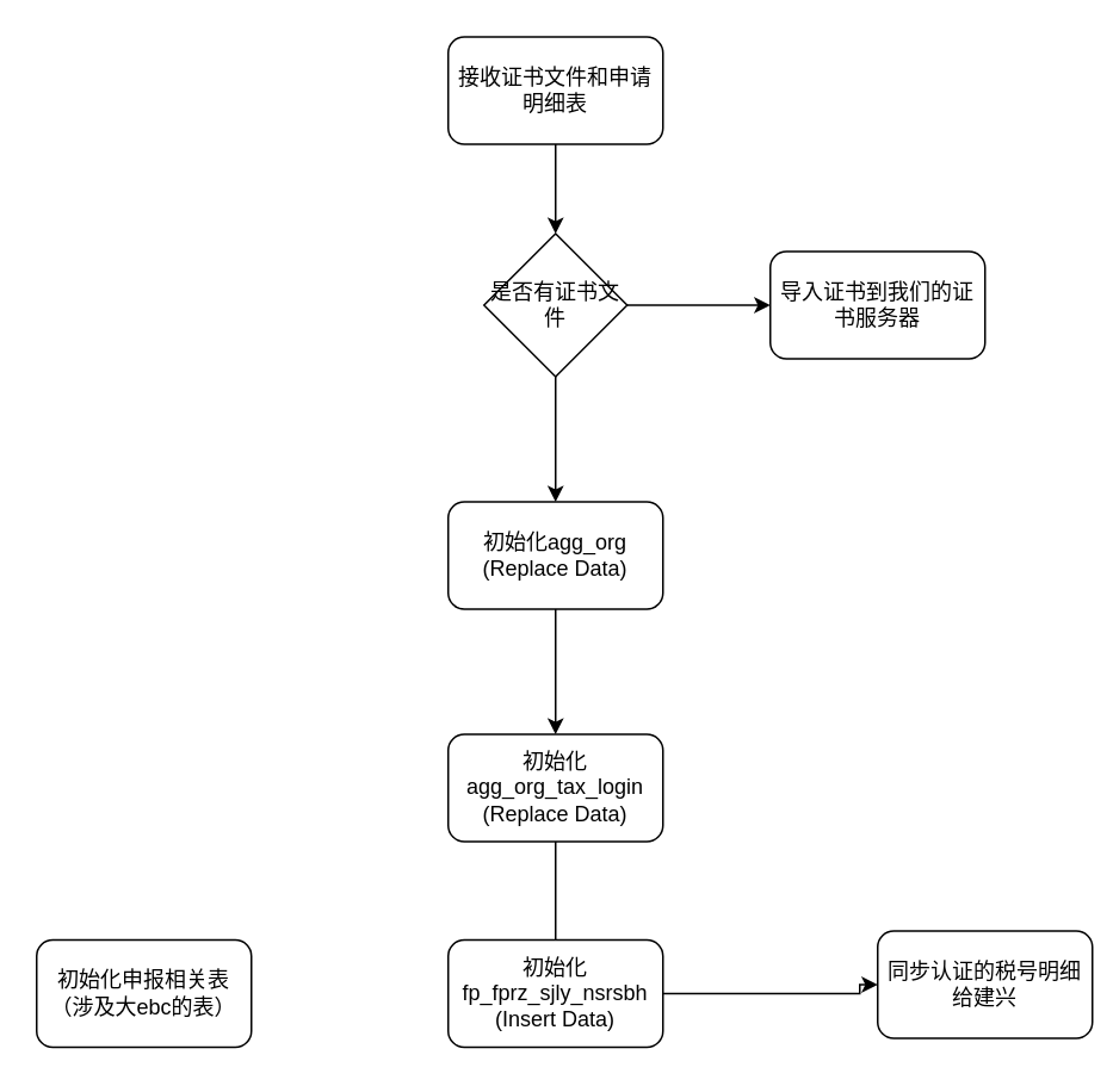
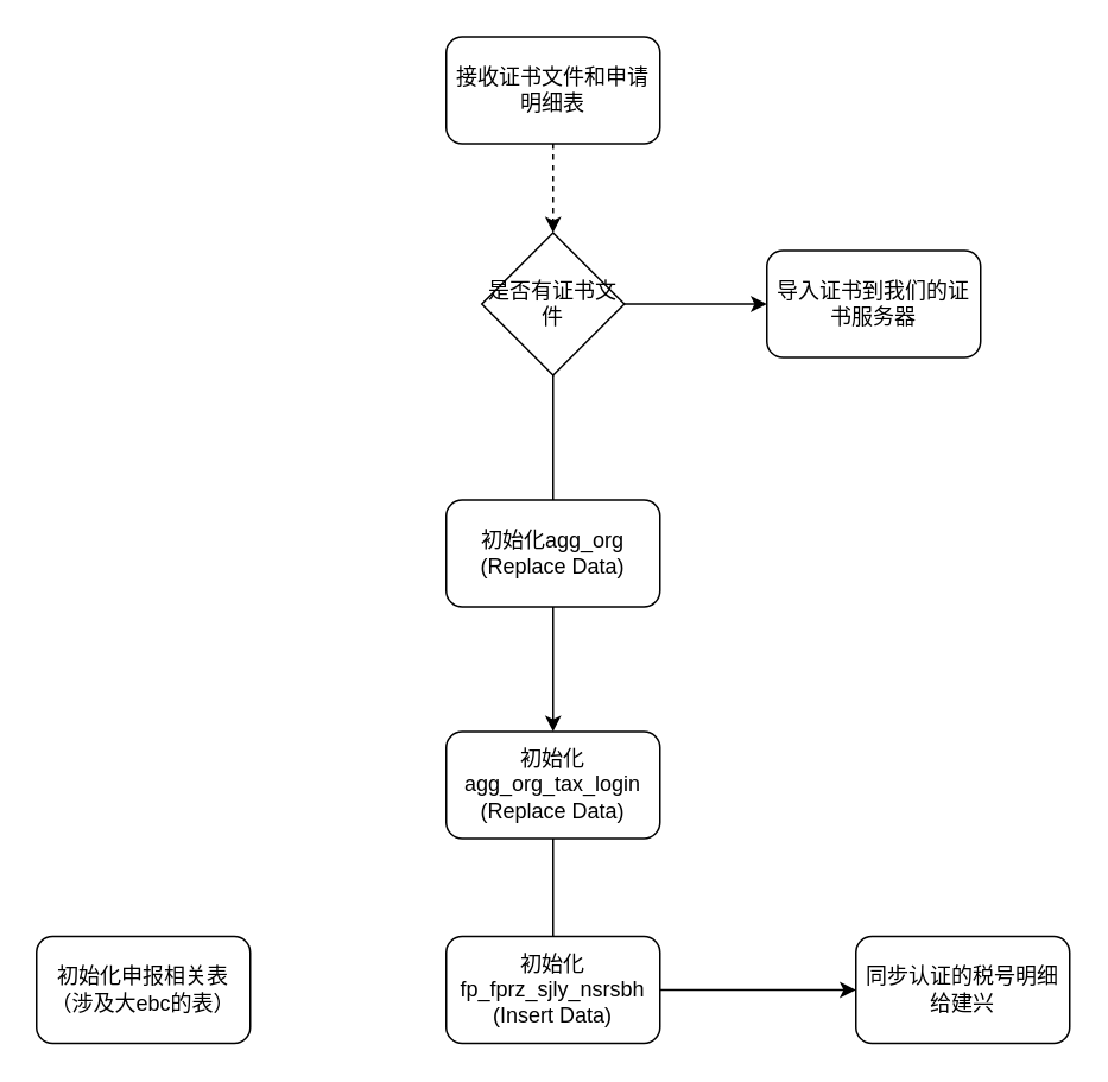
  <mxCell id="0" />
  <mxCell id="1" parent="0" />
- <mxCell id="2" value="" style="edgeStyle=orthogonalEdgeStyle;rounded=0;orthogonalLoop=1;jettySize=auto;html=1;" edge="1" parent="1" source="4" target="8"><mxGeometry relative="1" as="geometry" /></mxCell>
+ <mxCell id="2" value="" style="edgeStyle=orthogonalEdgeStyle;rounded=0;orthogonalLoop=1;jettySize=auto;html=1;endArrow=none;" edge="1" parent="1" source="4" target="8"><mxGeometry relative="1" as="geometry" /></mxCell>
  <mxCell id="3" value="" style="edgeStyle=orthogonalEdgeStyle;rounded=0;orthogonalLoop=1;jettySize=auto;html=1;" edge="1" parent="1" source="4" target="9"><mxGeometry relative="1" as="geometry" /></mxCell>
  <mxCell id="4" value="是否有证书文件" style="rhombus;whiteSpace=wrap;html=1;" vertex="1" parent="1"><mxGeometry x="270" y="130" width="80" height="80" as="geometry" /></mxCell>
- <mxCell id="5" value="" style="edgeStyle=orthogonalEdgeStyle;rounded=0;orthogonalLoop=1;jettySize=auto;html=1;" edge="1" parent="1" source="6" target="4"><mxGeometry relative="1" as="geometry" /></mxCell>
+ <mxCell id="5" value="" style="edgeStyle=orthogonalEdgeStyle;rounded=0;orthogonalLoop=1;jettySize=auto;html=1;dashed=1;" edge="1" parent="1" source="6" target="4"><mxGeometry relative="1" as="geometry" /></mxCell>
  <mxCell id="6" value="接收证书文件和申请明细表" style="rounded=1;whiteSpace=wrap;html=1;" vertex="1" parent="1"><mxGeometry x="250" y="20" width="120" height="60" as="geometry" /></mxCell>
  <mxCell id="7" value="" style="edgeStyle=orthogonalEdgeStyle;rounded=0;orthogonalLoop=1;jettySize=auto;html=1;" edge="1" parent="1" source="8" target="11"><mxGeometry relative="1" as="geometry" /></mxCell>
  <mxCell id="8" value="初始化agg_org&lt;br&gt;(Replace Data)" style="rounded=1;whiteSpace=wrap;html=1;" vertex="1" parent="1"><mxGeometry x="250" y="280" width="120" height="60" as="geometry" /></mxCell>
  <mxCell id="9" value="导入证书到我们的证书服务器" style="rounded=1;whiteSpace=wrap;html=1;" vertex="1" parent="1"><mxGeometry x="430" y="140" width="120" height="60" as="geometry" /></mxCell>
  <mxCell id="10" value="" style="edgeStyle=orthogonalEdgeStyle;rounded=0;orthogonalLoop=1;jettySize=auto;html=1;endArrow=none;" edge="1" parent="1" source="11" target="13"><mxGeometry relative="1" as="geometry" /></mxCell>
  <mxCell id="11" value="初始化agg_org_tax_login&lt;br&gt;(Replace Data)" style="rounded=1;whiteSpace=wrap;html=1;" vertex="1" parent="1"><mxGeometry x="250" y="410" width="120" height="60" as="geometry" /></mxCell>
  <mxCell id="12" value="" style="edgeStyle=orthogonalEdgeStyle;rounded=0;orthogonalLoop=1;jettySize=auto;html=1;entryX=0;entryY=0.5;entryDx=0;entryDy=0;" edge="1" parent="1" source="13" target="14"><mxGeometry relative="1" as="geometry"><mxPoint x="420" y="555" as="targetPoint" /><Array as="points"><mxPoint x="480" y="555" /></Array></mxGeometry></mxCell>
  <mxCell id="13" value="初始化fp_fprz_sjly_nsrsbh&lt;br&gt;(Insert Data)" style="rounded=1;whiteSpace=wrap;html=1;" vertex="1" parent="1"><mxGeometry x="250" y="525" width="120" height="60" as="geometry" /></mxCell>
- <mxCell id="14" value="同步认证的税号明细给建兴" style="rounded=1;whiteSpace=wrap;html=1;" vertex="1" parent="1"><mxGeometry x="490" y="520" width="120" height="60" as="geometry" /></mxCell>
+ <mxCell id="14" value="同步认证的税号明细给建兴" style="rounded=1;whiteSpace=wrap;html=1;" vertex="1" parent="1"><mxGeometry x="480" y="525" width="120" height="60" as="geometry" /></mxCell>
  <mxCell id="15" value="初始化申报相关表（涉及大ebc的表）" style="rounded=1;whiteSpace=wrap;html=1;" vertex="1" parent="1"><mxGeometry x="20" y="525" width="120" height="60" as="geometry" /></mxCell>
